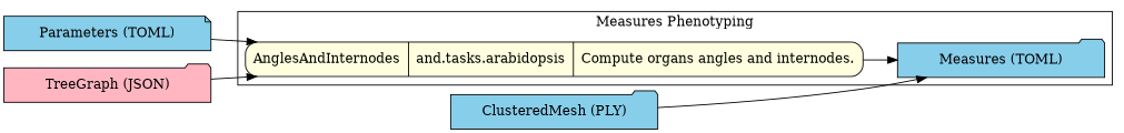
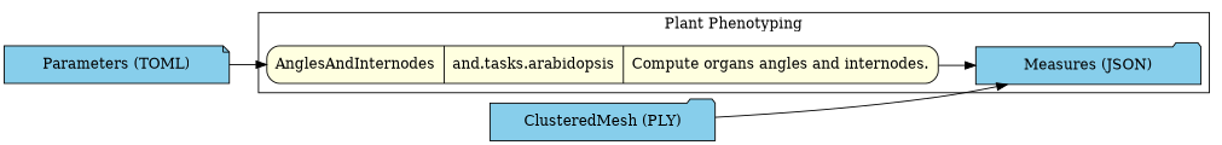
  digraph {
    rankdir=LR
    node [fillcolor=skyblue shape=folder style=filled]
    n1 [label="Parameters (TOML)" shape=note width=3]
-   n2 [fillcolor=lightpink label="TreeGraph (JSON)" width=3]
    n3 [label="ClusteredMesh (PLY)" width=3]
    n4 [fillcolor=lightyellow label="{<f0> AnglesAndInternodes|<f1> and.tasks.arabidopsis|<f2> Compute organs angles and internodes.\n}" shape=Mrecord width=3]
-   n5 [label="Measures (TOML)" width=3]
+   n5 [label="Measures (JSON)" width=3]
    subgraph sub_1 {
      n1
-     n2
      n3
    }
    subgraph cluster_2 {
-     label="Measures Phenotyping"
+     label="Plant Phenotyping"
      n4
      n5
    }
    n1 -> n4
-   n2 -> n4
    n3 -> n5
    n4 -> n5
  }
